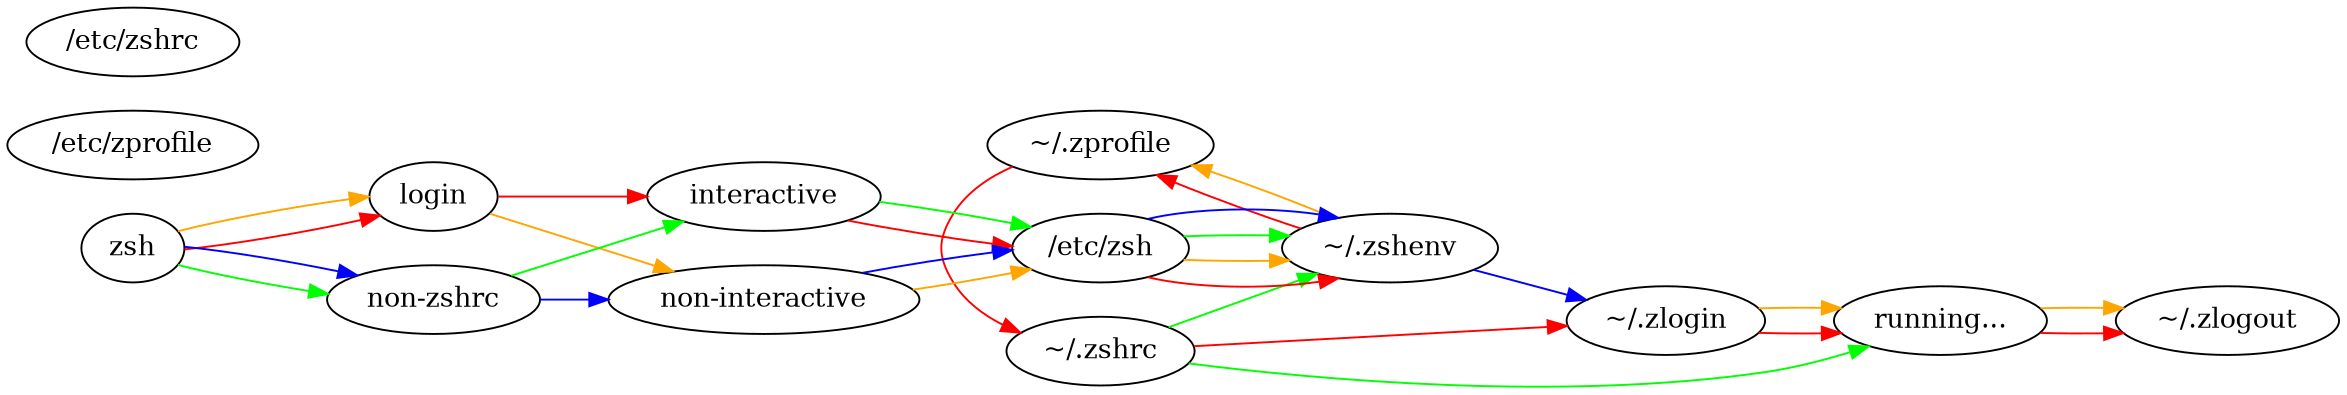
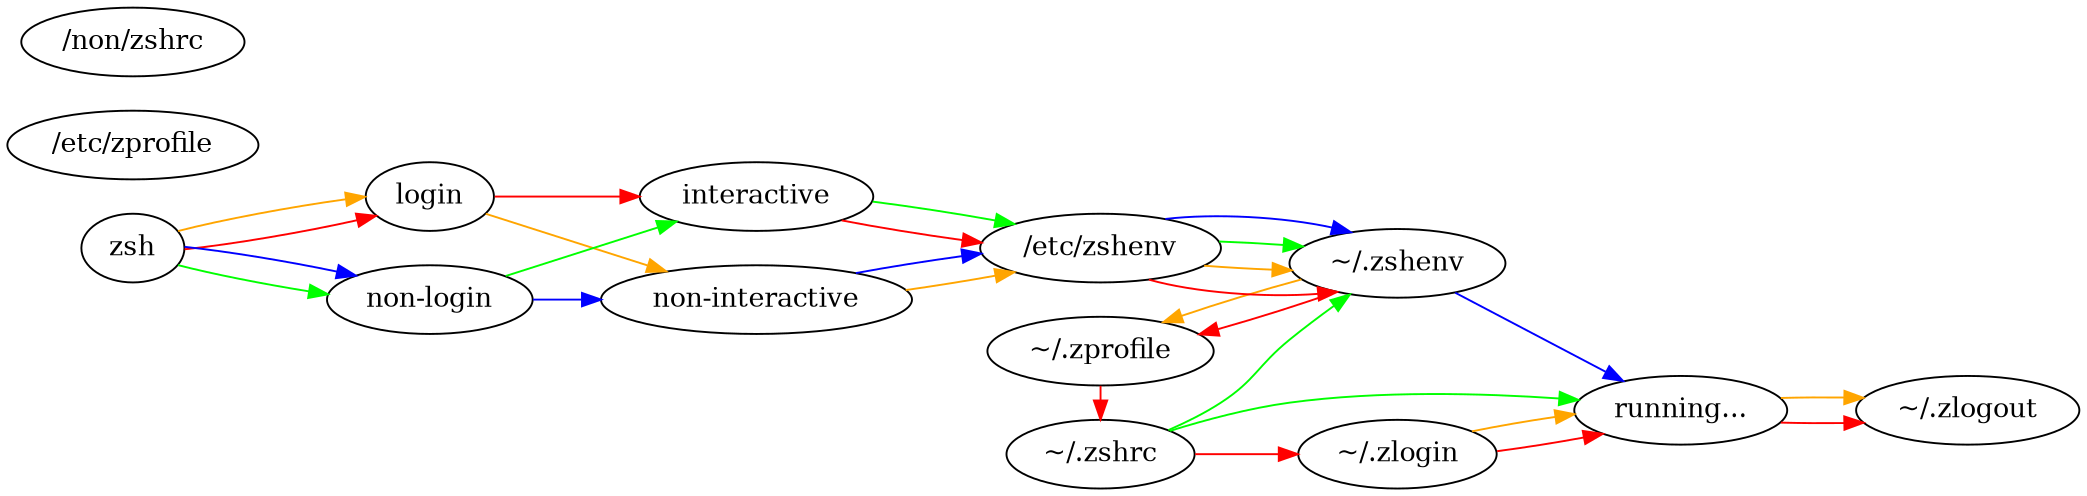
  digraph {
    rankdir=LR
    edge [color=red style=solid]
    n1 [label="~/.zprofile"]
    n2 [label="~/.zshrc"]
    n3 [label="running..."]
    n4 [label="~/.zshenv"]
    n5 [label="~/.zlogin"]
    n6 [label=login]
    n7 [label=interactive]
    n8 [label="non-interactive"]
-   n9 [label="/etc/zsh"]
-   n10 [label="non-zshrc"]
+   n9 [label="/etc/zshenv"]
+   n10 [label="non-login"]
    n11 [label="~/.zlogout"]
    n12 [label="/etc/zprofile"]
-   n13 [label="/etc/zshrc"]
+   n13 [label="/non/zshrc"]
    zsh
    subgraph sub_1 {
      rank=same
      n1
      n2
    }
    n1 -> n2
    n2 -> n3 [color=green]
    n2 -> n4 [color=green]
    n2 -> n5
    n3 -> n11
    n3 -> n11 [color=orange]
    n4 -> n1
    n4 -> n1 [color=orange]
-   n4 -> n5 [color=blue]
+   n4 -> n3 [color=blue]
    n5 -> n3
    n5 -> n3 [color=orange]
    n6 -> n7
    n6 -> n8 [color=orange]
    n7 -> n9
    n7 -> n9 [color=green]
    n8 -> n9 [color=orange]
    n8 -> n9 [color=blue]
    n9 -> n4
    n9 -> n4 [color=orange]
    n9 -> n4 [color=green]
    n9 -> n4 [color=blue]
    n10 -> n7 [color=green]
    n10 -> n8 [color=blue]
    zsh -> n6
    zsh -> n6 [color=orange]
    zsh -> n10 [color=green]
    zsh -> n10 [color=blue]
  }
